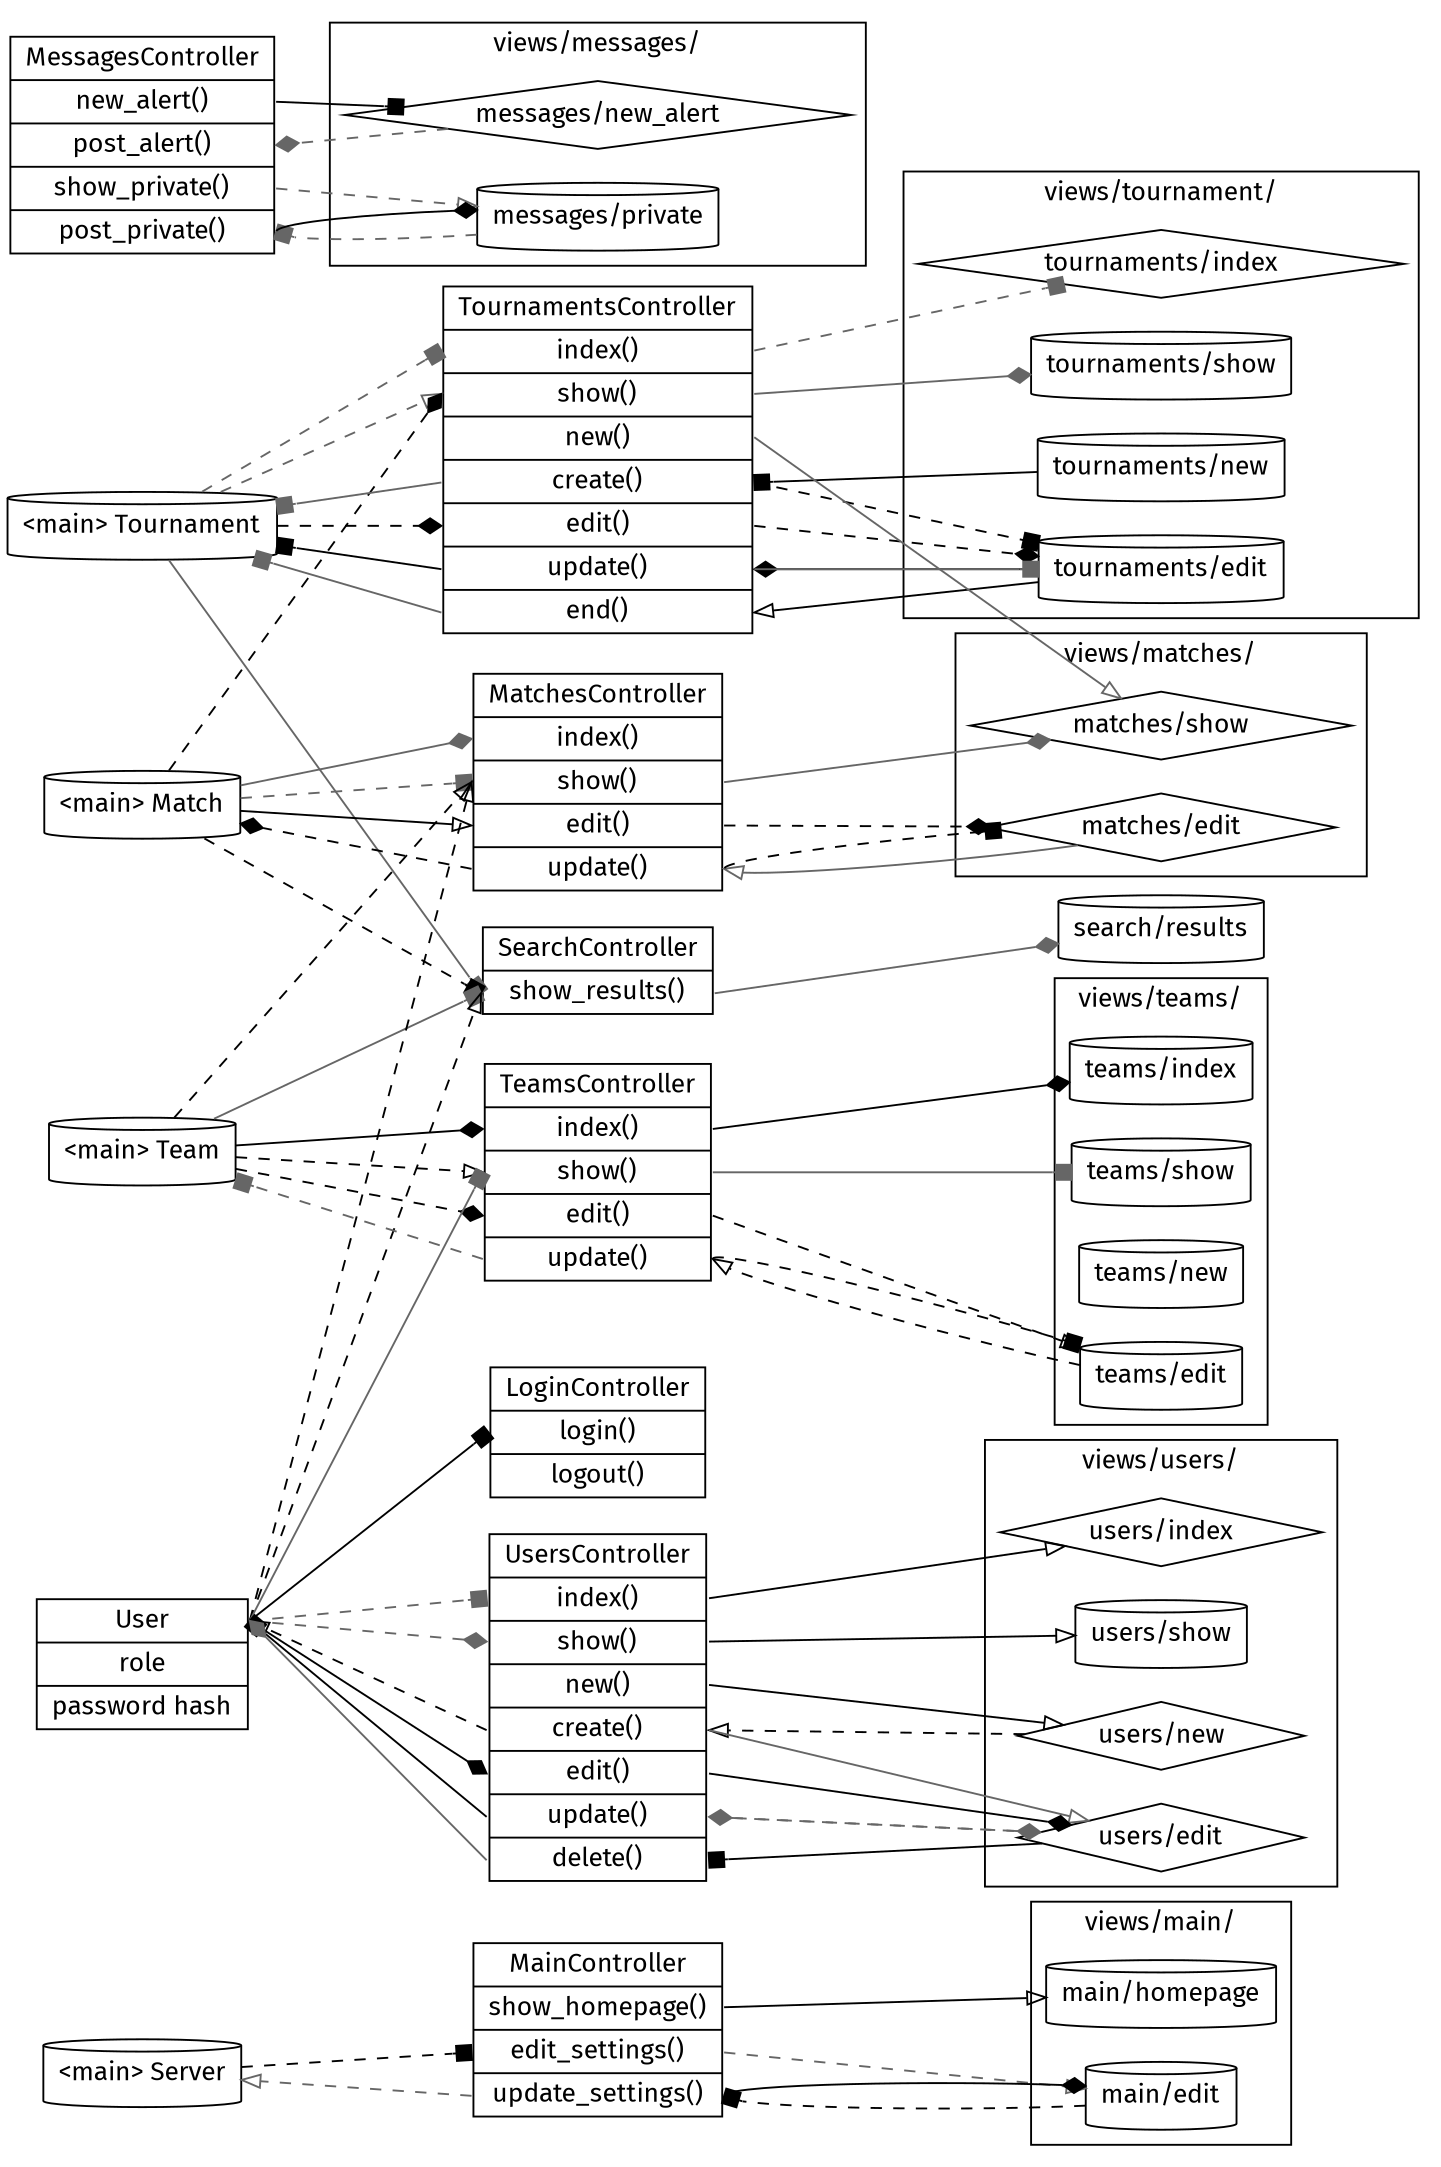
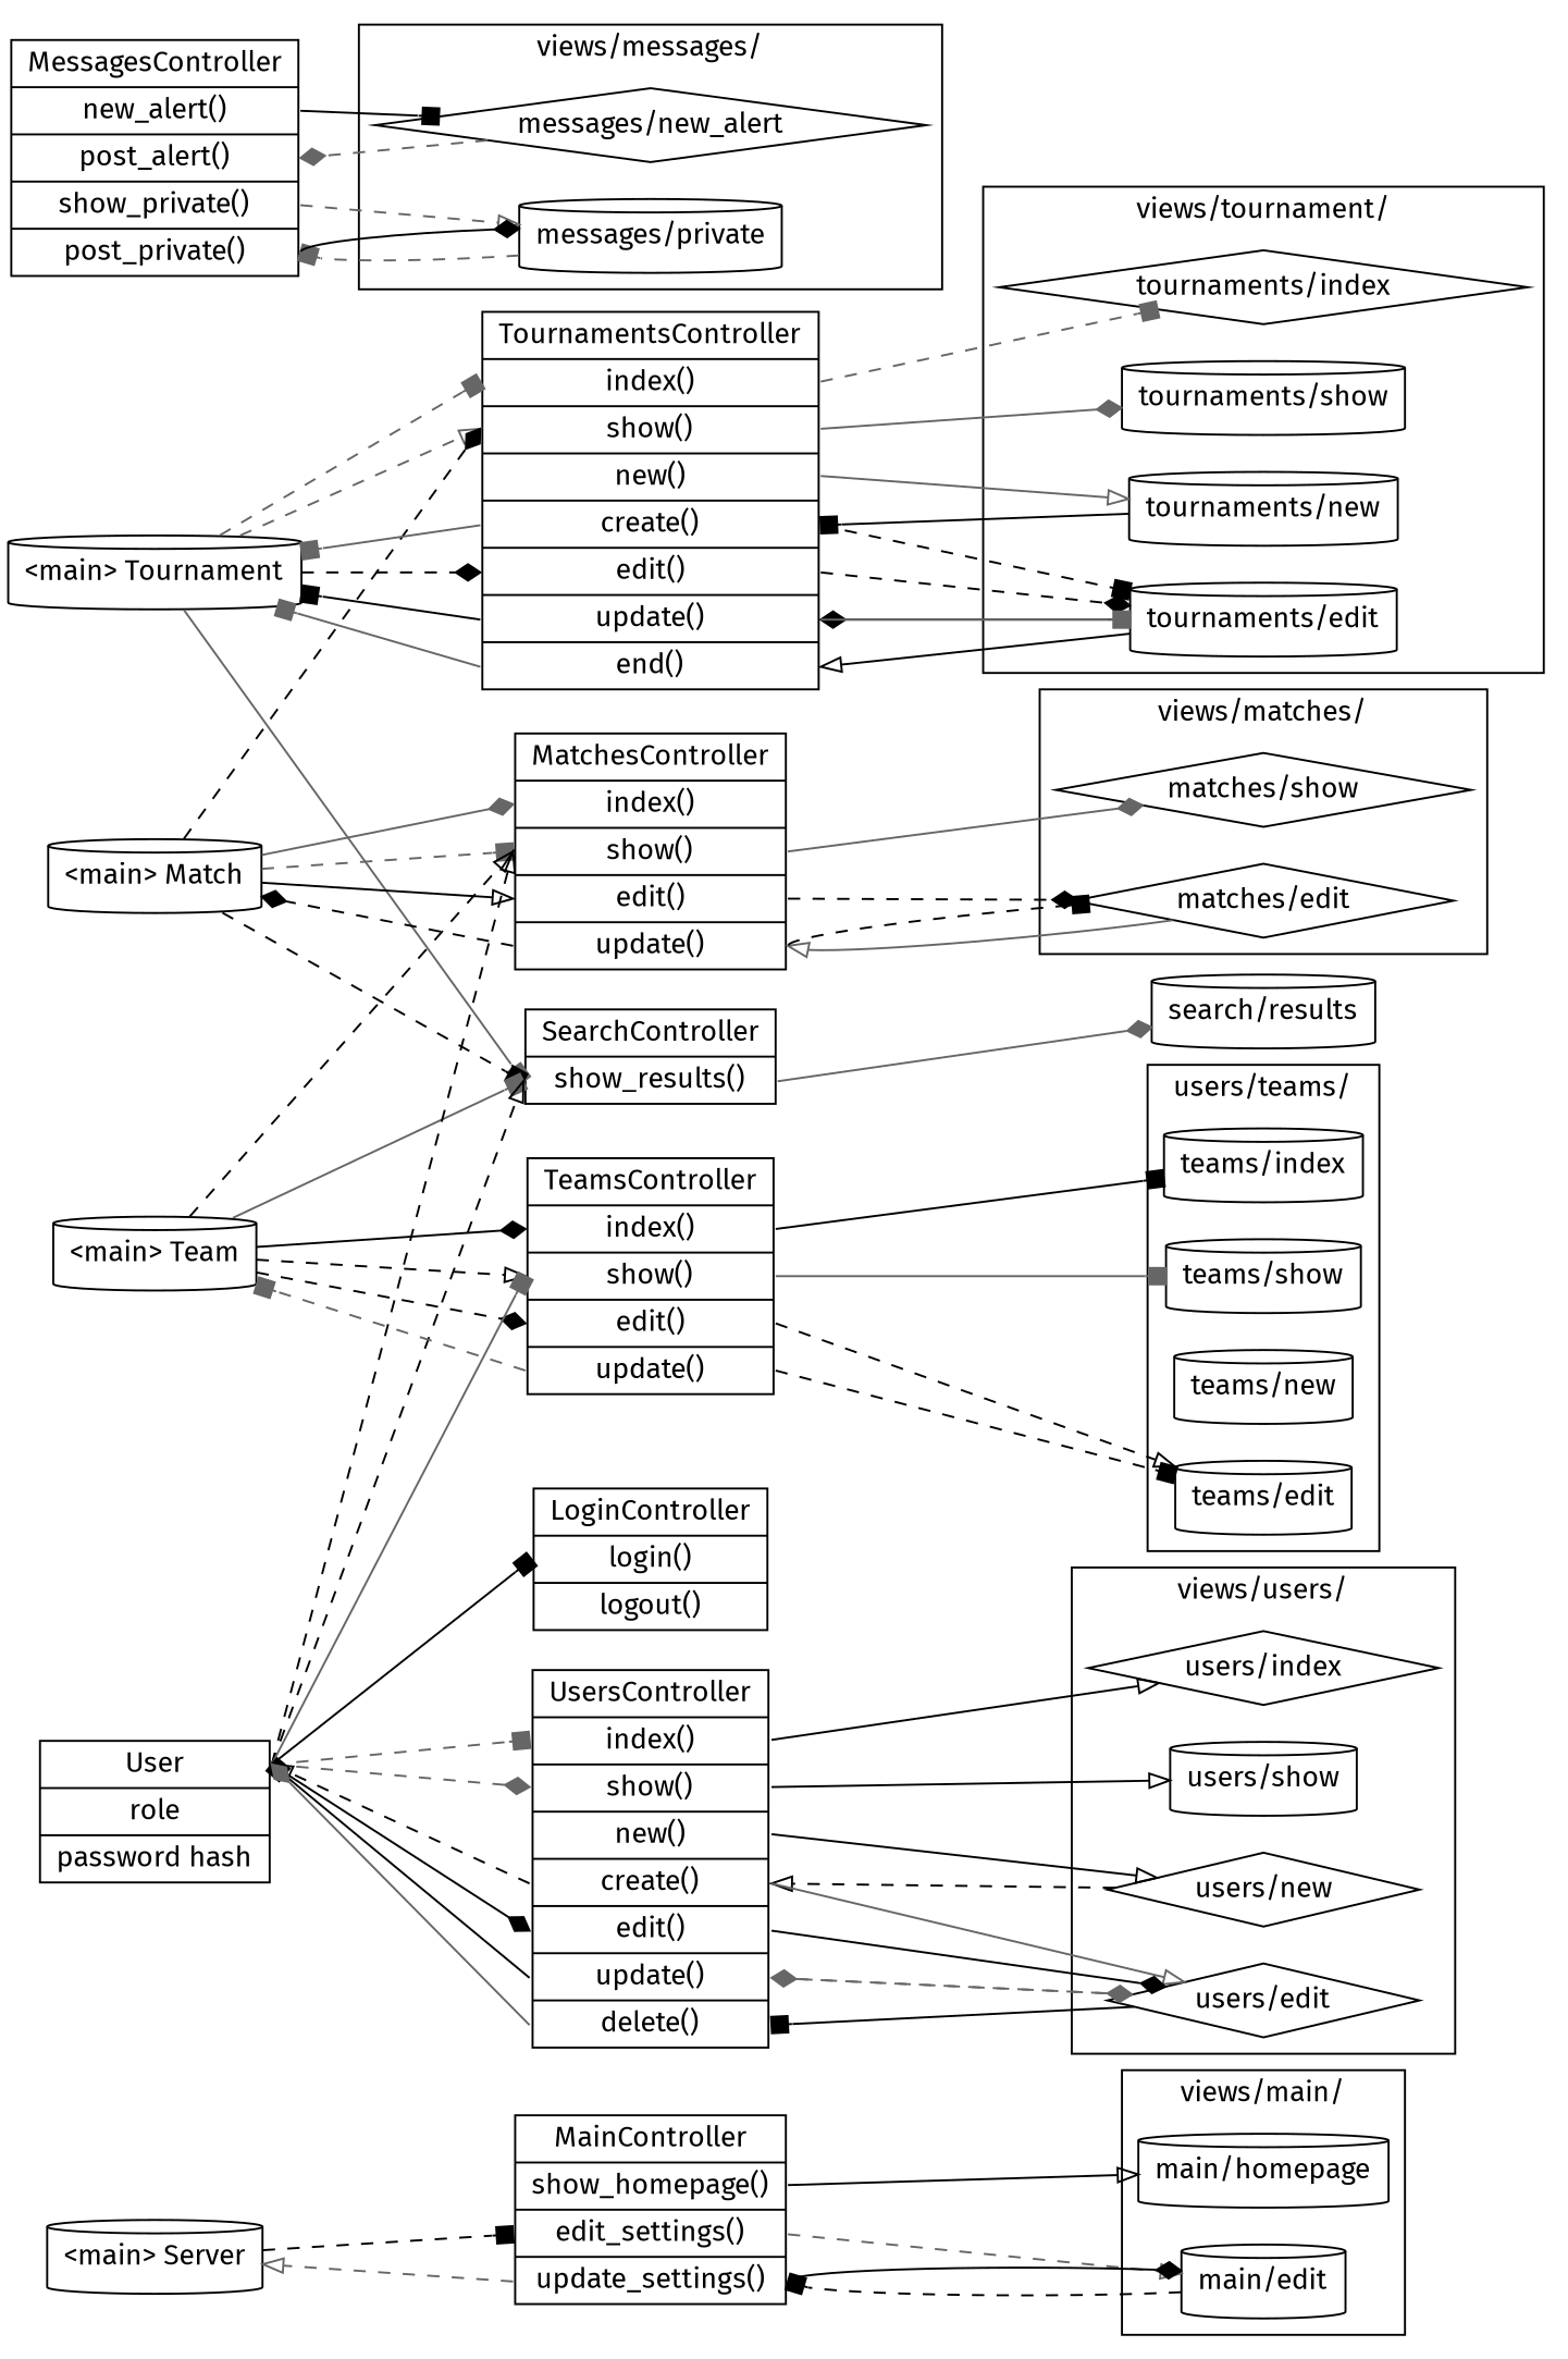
  digraph {
    fontname="Fira Sans"
    rankdir=LR
    splines=line
    node [fontname="Fira Sans" shape=cylinder]
    edge [arrowhead=box color=black fontname="Fira Sans" style=dashed tailport=main]
    n1 [label="<main> Server"]
    n2 [label="<main> Tournament"]
    n3 [label="<main> Match"]
    n4 [label="<main> Team"]
    n5 [label="<main> User | <attr_role> role | <attr_pw> password hash" shape=record]
    n6 [label="main/homepage"]
    n7 [label="main/edit"]
    n8 [label="messages/new_alert" shape=diamond]
    n9 [label="messages/private"]
    n10 [label="tournaments/index" shape=diamond]
    n11 [label="tournaments/show"]
    n12 [label="tournaments/new"]
    n13 [label="tournaments/edit"]
    n14 [label="matches/show" shape=diamond]
    n15 [label="matches/edit" shape=diamond]
    n16 [label="teams/index"]
    n17 [label="teams/show"]
    n18 [label="teams/new"]
    n19 [label="teams/edit"]
    n20 [label="users/index" shape=diamond]
    n21 [label="users/new" shape=diamond]
    n22 [label="users/show"]
    n23 [label="users/edit" shape=diamond]
    n24 [label="search/results"]
    n25 [label="<main> MainController | <index> show_homepage() | <edit> edit_settings() | <update> update_settings()" shape=record]
    n26 [label="<main> LoginController | <login> login() | <logout> logout()" shape=record]
    n27 [label="<main> SearchController | <show_results> show_results()" shape=record]
    n28 [label="<main> MessagesController | <new_alert> new_alert() | <post_alert> post_alert() | <show_private> show_private() | <post_private> post_private()" shape=record]
    n29 [label="<main> TournamentsController | <index> index() | <show> show() | <new> new() | <create> create() | <edit> edit() | <update> update() | <end> end()" shape=record]
    n30 [label="<main> MatchesController | <index> index() | <show> show() | <edit> edit() | <update> update()" shape=record]
    n31 [label="<main> TeamsController | <index> index() | <show> show() | <edit> edit() | <update> update()" shape=record]
    n32 [label="<main> UsersController | <index> index() | <show> show() | <new> new() | <create> create() | <edit> edit() | <update> update() | <delete> delete()" shape=record]
    subgraph sub_1 {
      label=Models
      n1
      n2
      n3
      n4
      n5
    }
    subgraph sub_2 {
      label="views/"
      n24
      subgraph cluster_3 {
        label="views/main/"
        n6
        n7
      }
      subgraph cluster_4 {
        label="views/messages/"
        n8
        n9
      }
      subgraph cluster_5 {
        label="views/tournament/"
        n10
        n11
        n12
        n13
      }
      subgraph cluster_6 {
        label="views/matches/"
        n14
        n15
      }
      subgraph cluster_7 {
-       label="views/teams/"
+       label="users/teams/"
        n16
        n17
        n18
        n19
      }
      subgraph cluster_8 {
        label="views/users/"
        n20
        n21
        n22
        n23
      }
    }
    subgraph sub_9 {
      label=Controllers
      n25
      n26
      n27
      n28
      n29
      n30
      n31
      n32
    }
    n1 -> n25 [headport=edit]
    n2 -> n27 [color=gray40 headport=show_results style=solid]
    n2 -> n29 [color=gray40 headport=index]
    n2 -> n29 [arrowhead=onormal color=gray40 headport=show]
    n2 -> n29 [arrowhead=diamond headport=edit]
    n3 -> n27 [headport=show_results]
    n3 -> n29 [arrowhead=diamond headport=show]
    n3 -> n30 [arrowhead=diamond color=gray40 headport=index style=solid]
    n3 -> n30 [color=gray40 headport=show]
    n3 -> n30 [arrowhead=onormal headport=edit style=solid]
    n4 -> n27 [color=gray40 headport=show_results style=solid]
    n4 -> n30 [arrowhead=onormal headport=show]
    n4 -> n31 [arrowhead=diamond headport=index style=solid]
    n4 -> n31 [arrowhead=onormal headport=show]
    n4 -> n31 [arrowhead=diamond headport=edit]
    n5 -> n26 [headport=login style=solid]
    n5 -> n27 [arrowhead=onormal headport=show_results]
    n5 -> n30 [arrowhead=onormal headport=show]
    n5 -> n31 [color=gray40 headport=show style=solid]
    n5 -> n32 [color=gray40 headport=index]
    n5 -> n32 [arrowhead=diamond color=gray40 headport=show]
    n5 -> n32 [arrowhead=diamond headport=edit style=solid]
    n7 -> n25 [headport=update]
    n8 -> n28 [arrowhead=diamond color=gray40 headport=post_alert]
    n9 -> n28 [color=gray40 headport=post_private]
    n12 -> n29 [headport=create style=solid]
    n13 -> n29 [arrowhead=onormal headport=end style=solid]
    n13 -> n29 [arrowhead=diamond headport=update style=solid]
    n15 -> n30 [arrowhead=onormal color=gray40 headport=update style=solid]
-   n19 -> n31 [arrowhead=onormal headport=update]
    n21 -> n32 [arrowhead=onormal headport=create]
    n23 -> n32 [headport=delete style=solid]
    n23 -> n32 [arrowhead=diamond color=gray40 headport=update]
    n25 -> n1 [arrowhead=onormal color=gray40 headport=main tailport=update]
    n25 -> n6 [arrowhead=onormal style=solid tailport=index]
    n25 -> n7 [arrowhead=onormal color=gray40 tailport=edit]
    n25 -> n7 [arrowhead=diamond style=solid tailport=update]
    n27 -> n24 [arrowhead=diamond color=gray40 style=solid tailport=show_results]
    n28 -> n8 [style=solid tailport=new_alert]
    n28 -> n9 [arrowhead=onormal color=gray40 tailport=show_private]
    n28 -> n9 [arrowhead=diamond style=solid tailport=post_private]
    n29 -> n2 [color=gray40 headport=main style=solid tailport=create]
    n29 -> n2 [headport=main style=solid tailport=update]
    n29 -> n2 [color=gray40 headport=main style=solid tailport=end]
    n29 -> n10 [color=gray40 tailport=index]
    n29 -> n11 [arrowhead=diamond color=gray40 style=solid tailport=show]
-   n29 -> n14 [arrowhead=onormal color=gray40 style=solid tailport=new]
+   n29 -> n12 [arrowhead=onormal color=gray40 style=solid tailport=new]
    n29 -> n13 [tailport=create]
    n29 -> n13 [arrowhead=diamond tailport=edit]
    n29 -> n13 [color=gray40 style=solid tailport=update]
    n30 -> n3 [arrowhead=diamond headport=main tailport=update]
    n30 -> n14 [arrowhead=diamond color=gray40 style=solid tailport=show]
    n30 -> n15 [arrowhead=diamond tailport=edit]
    n30 -> n15 [tailport=update]
    n31 -> n4 [color=gray40 headport=main tailport=update]
-   n31 -> n16 [arrowhead=diamond style=solid tailport=index]
+   n31 -> n16 [style=solid tailport=index]
    n31 -> n17 [color=gray40 style=solid tailport=show]
    n31 -> n19 [arrowhead=onormal tailport=edit]
    n31 -> n19 [tailport=update]
    n32 -> n5 [arrowhead=onormal headport=main tailport=create]
    n32 -> n5 [headport=main style=solid tailport=update]
    n32 -> n5 [arrowhead=diamond color=gray40 headport=main style=solid tailport=delete]
    n32 -> n20 [arrowhead=onormal style=solid tailport=index]
    n32 -> n21 [arrowhead=onormal style=solid tailport=new]
    n32 -> n22 [arrowhead=onormal style=solid tailport=show]
    n32 -> n23 [arrowhead=onormal color=gray40 style=solid tailport=create]
    n32 -> n23 [arrowhead=diamond style=solid tailport=edit]
    n32 -> n23 [arrowhead=diamond color=gray40 tailport=update]
  }
